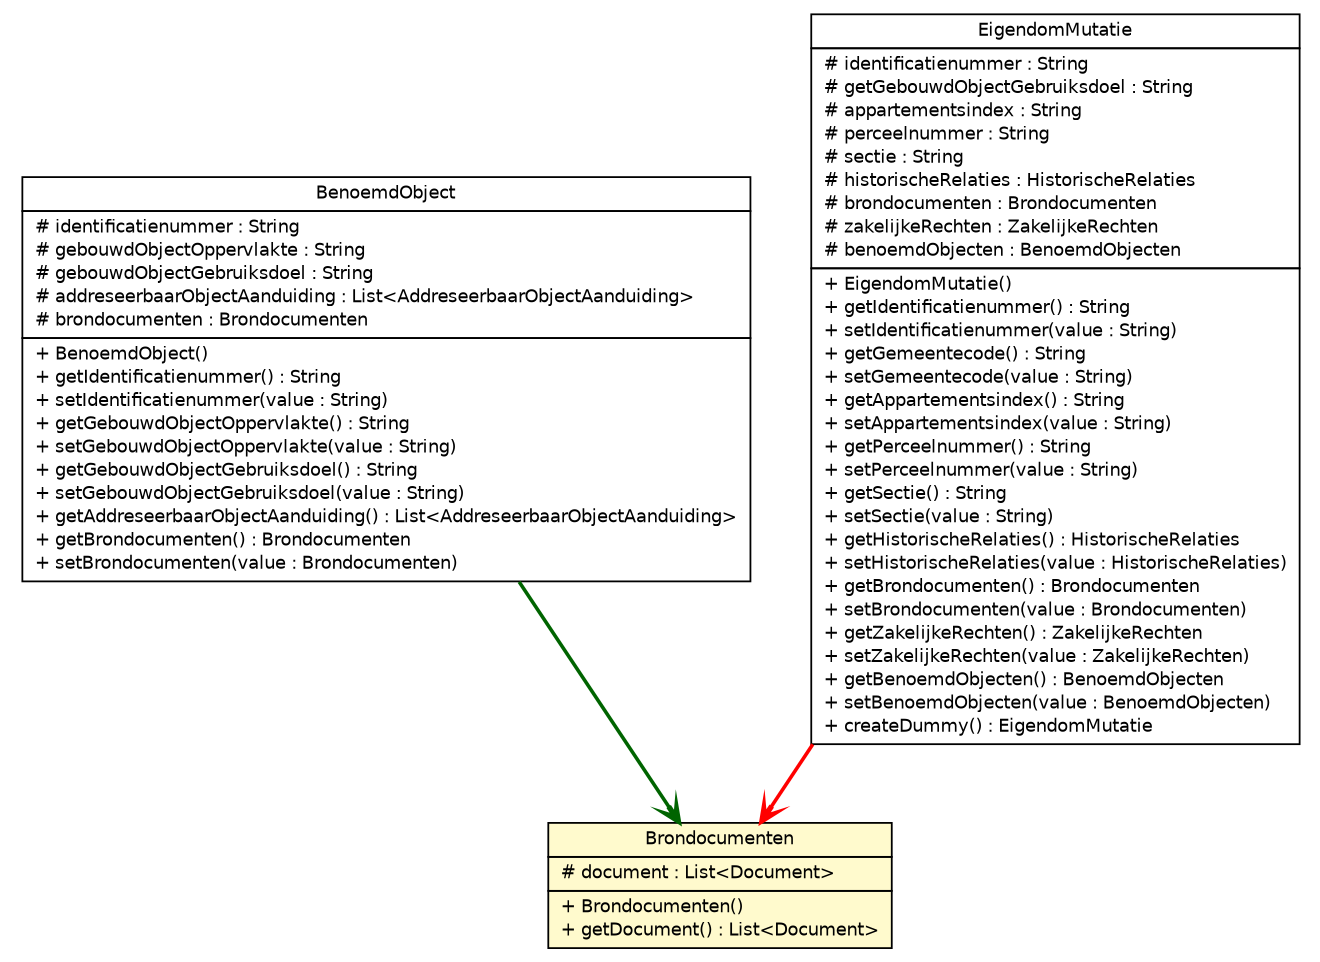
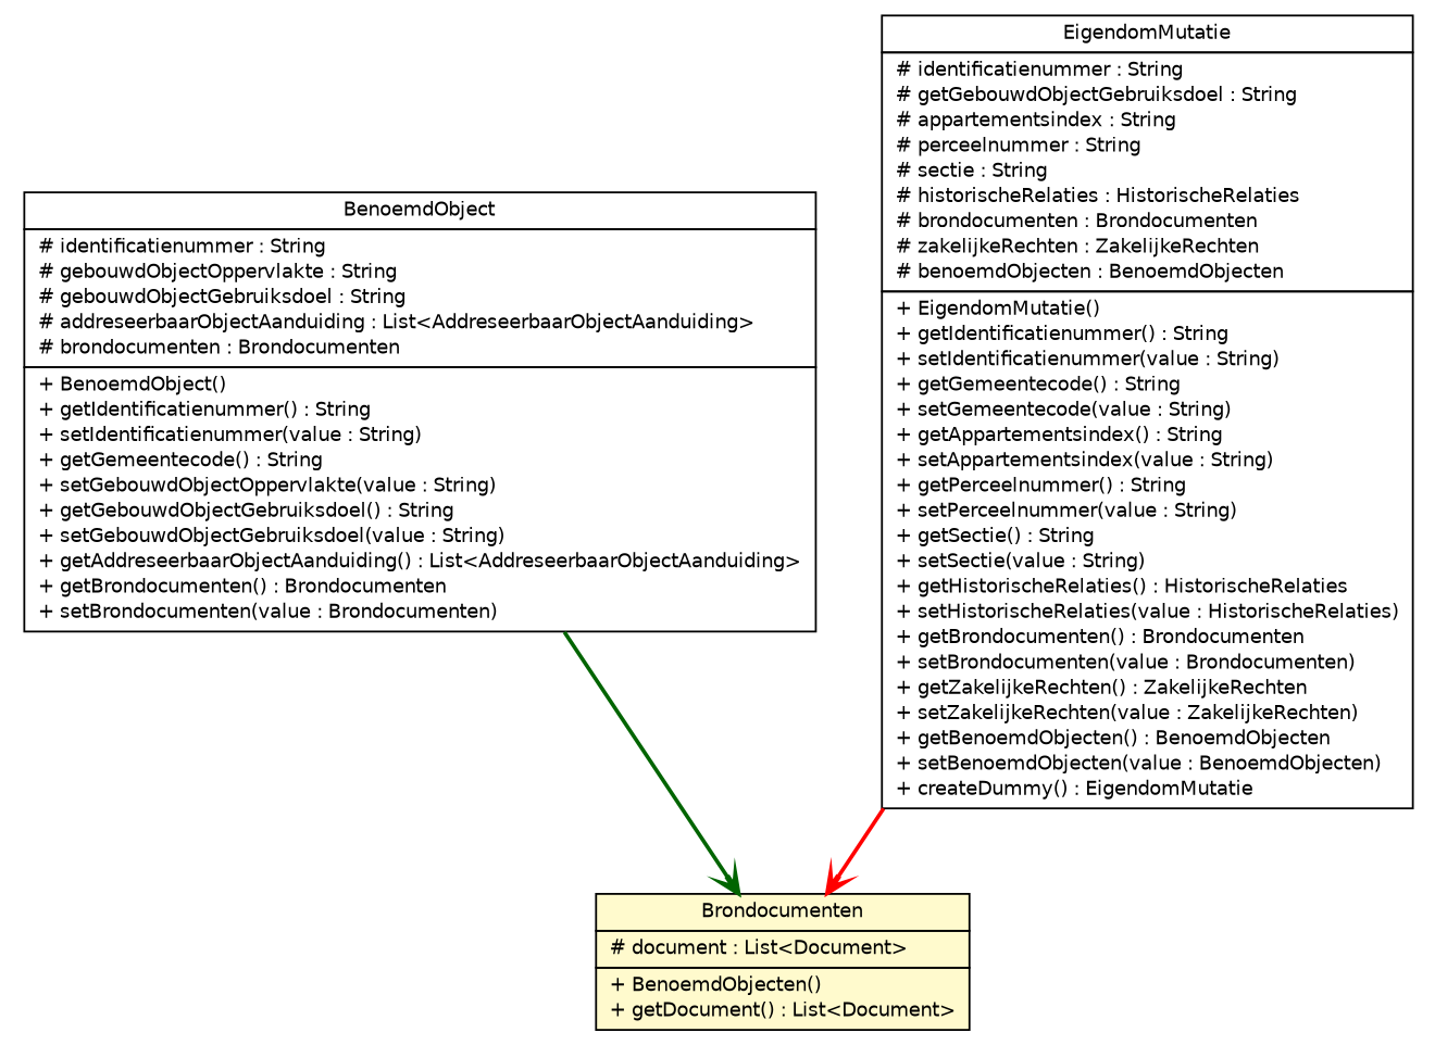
  digraph {
    nodesep=0.25
    ranksep=0.5
    node [fontcolor=black fontname=Helvetica fontsize=10.0 shape=plaintext]
    edge [arrowhead=open fontcolor=black fontname=Helvetica fontsize=10.0 headport=p labelfontname=Helvetica labelfontsize=10 style=bold tailport=p]
-   n1 [label=<<table title="nl.b3p.brmo.soap.eigendom.Brondocumenten" border="0" cellborder="1" cellspacing="0" cellpadding="2" port="p" bgcolor="lemonChiffon" href="./Brondocumenten.html"> 		<tr><td><table border="0" cellspacing="0" cellpadding="1"> <tr><td align="center" balign="center"> Brondocumenten </td></tr> 		</table></td></tr> 		<tr><td><table border="0" cellspacing="0" cellpadding="1"> <tr><td align="left" balign="left"> # document : List&lt;Document&gt; </td></tr> 		</table></td></tr> 		<tr><td><table border="0" cellspacing="0" cellpadding="1"> <tr><td align="left" balign="left"> + Brondocumenten() </td></tr> <tr><td align="left" balign="left"> + getDocument() : List&lt;Document&gt; </td></tr> 		</table></td></tr> 		</table>>]
-   n2 [label=<<table title="nl.b3p.brmo.soap.eigendom.BenoemdObject" border="0" cellborder="1" cellspacing="0" cellpadding="2" port="p" href="./BenoemdObject.html"> 		<tr><td><table border="0" cellspacing="0" cellpadding="1"> <tr><td align="center" balign="center"> BenoemdObject </td></tr> 		</table></td></tr> 		<tr><td><table border="0" cellspacing="0" cellpadding="1"> <tr><td align="left" balign="left"> # identificatienummer : String </td></tr> <tr><td align="left" balign="left"> # gebouwdObjectOppervlakte : String </td></tr> <tr><td align="left" balign="left"> # gebouwdObjectGebruiksdoel : String </td></tr> <tr><td align="left" balign="left"> # addreseerbaarObjectAanduiding : List&lt;AddreseerbaarObjectAanduiding&gt; </td></tr> <tr><td align="left" balign="left"> # brondocumenten : Brondocumenten </td></tr> 		</table></td></tr> 		<tr><td><table border="0" cellspacing="0" cellpadding="1"> <tr><td align="left" balign="left"> + BenoemdObject() </td></tr> <tr><td align="left" balign="left"> + getIdentificatienummer() : String </td></tr> <tr><td align="left" balign="left"> + setIdentificatienummer(value : String) </td></tr> <tr><td align="left" balign="left"> + getGebouwdObjectOppervlakte() : String </td></tr> <tr><td align="left" balign="left"> + setGebouwdObjectOppervlakte(value : String) </td></tr> <tr><td align="left" balign="left"> + getGebouwdObjectGebruiksdoel() : String </td></tr> <tr><td align="left" balign="left"> + setGebouwdObjectGebruiksdoel(value : String) </td></tr> <tr><td align="left" balign="left"> + getAddreseerbaarObjectAanduiding() : List&lt;AddreseerbaarObjectAanduiding&gt; </td></tr> <tr><td align="left" balign="left"> + getBrondocumenten() : Brondocumenten </td></tr> <tr><td align="left" balign="left"> + setBrondocumenten(value : Brondocumenten) </td></tr> 		</table></td></tr> 		</table>>]
+   n1 [label=<<table title="nl.b3p.brmo.soap.eigendom.Brondocumenten" border="0" cellborder="1" cellspacing="0" cellpadding="2" port="p" bgcolor="lemonChiffon" href="./Brondocumenten.html"> 		<tr><td><table border="0" cellspacing="0" cellpadding="1"> <tr><td align="center" balign="center"> Brondocumenten </td></tr> 		</table></td></tr> 		<tr><td><table border="0" cellspacing="0" cellpadding="1"> <tr><td align="left" balign="left"> # document : List&lt;Document&gt; </td></tr> 		</table></td></tr> 		<tr><td><table border="0" cellspacing="0" cellpadding="1"> <tr><td align="left" balign="left"> + BenoemdObjecten() </td></tr> <tr><td align="left" balign="left"> + getDocument() : List&lt;Document&gt; </td></tr> 		</table></td></tr> 		</table>>]
+   n2 [label=<<table title="nl.b3p.brmo.soap.eigendom.BenoemdObject" border="0" cellborder="1" cellspacing="0" cellpadding="2" port="p" href="./BenoemdObject.html"> 		<tr><td><table border="0" cellspacing="0" cellpadding="1"> <tr><td align="center" balign="center"> BenoemdObject </td></tr> 		</table></td></tr> 		<tr><td><table border="0" cellspacing="0" cellpadding="1"> <tr><td align="left" balign="left"> # identificatienummer : String </td></tr> <tr><td align="left" balign="left"> # gebouwdObjectOppervlakte : String </td></tr> <tr><td align="left" balign="left"> # gebouwdObjectGebruiksdoel : String </td></tr> <tr><td align="left" balign="left"> # addreseerbaarObjectAanduiding : List&lt;AddreseerbaarObjectAanduiding&gt; </td></tr> <tr><td align="left" balign="left"> # brondocumenten : Brondocumenten </td></tr> 		</table></td></tr> 		<tr><td><table border="0" cellspacing="0" cellpadding="1"> <tr><td align="left" balign="left"> + BenoemdObject() </td></tr> <tr><td align="left" balign="left"> + getIdentificatienummer() : String </td></tr> <tr><td align="left" balign="left"> + setIdentificatienummer(value : String) </td></tr> <tr><td align="left" balign="left"> + getGemeentecode() : String </td></tr> <tr><td align="left" balign="left"> + setGebouwdObjectOppervlakte(value : String) </td></tr> <tr><td align="left" balign="left"> + getGebouwdObjectGebruiksdoel() : String </td></tr> <tr><td align="left" balign="left"> + setGebouwdObjectGebruiksdoel(value : String) </td></tr> <tr><td align="left" balign="left"> + getAddreseerbaarObjectAanduiding() : List&lt;AddreseerbaarObjectAanduiding&gt; </td></tr> <tr><td align="left" balign="left"> + getBrondocumenten() : Brondocumenten </td></tr> <tr><td align="left" balign="left"> + setBrondocumenten(value : Brondocumenten) </td></tr> 		</table></td></tr> 		</table>>]
    n3 [label=<<table title="nl.b3p.brmo.soap.eigendom.EigendomMutatie" border="0" cellborder="1" cellspacing="0" cellpadding="2" port="p" href="./EigendomMutatie.html"> 		<tr><td><table border="0" cellspacing="0" cellpadding="1"> <tr><td align="center" balign="center"> EigendomMutatie </td></tr> 		</table></td></tr> 		<tr><td><table border="0" cellspacing="0" cellpadding="1"> <tr><td align="left" balign="left"> # identificatienummer : String </td></tr> <tr><td align="left" balign="left"> # getGebouwdObjectGebruiksdoel : String </td></tr> <tr><td align="left" balign="left"> # appartementsindex : String </td></tr> <tr><td align="left" balign="left"> # perceelnummer : String </td></tr> <tr><td align="left" balign="left"> # sectie : String </td></tr> <tr><td align="left" balign="left"> # historischeRelaties : HistorischeRelaties </td></tr> <tr><td align="left" balign="left"> # brondocumenten : Brondocumenten </td></tr> <tr><td align="left" balign="left"> # zakelijkeRechten : ZakelijkeRechten </td></tr> <tr><td align="left" balign="left"> # benoemdObjecten : BenoemdObjecten </td></tr> 		</table></td></tr> 		<tr><td><table border="0" cellspacing="0" cellpadding="1"> <tr><td align="left" balign="left"> + EigendomMutatie() </td></tr> <tr><td align="left" balign="left"> + getIdentificatienummer() : String </td></tr> <tr><td align="left" balign="left"> + setIdentificatienummer(value : String) </td></tr> <tr><td align="left" balign="left"> + getGemeentecode() : String </td></tr> <tr><td align="left" balign="left"> + setGemeentecode(value : String) </td></tr> <tr><td align="left" balign="left"> + getAppartementsindex() : String </td></tr> <tr><td align="left" balign="left"> + setAppartementsindex(value : String) </td></tr> <tr><td align="left" balign="left"> + getPerceelnummer() : String </td></tr> <tr><td align="left" balign="left"> + setPerceelnummer(value : String) </td></tr> <tr><td align="left" balign="left"> + getSectie() : String </td></tr> <tr><td align="left" balign="left"> + setSectie(value : String) </td></tr> <tr><td align="left" balign="left"> + getHistorischeRelaties() : HistorischeRelaties </td></tr> <tr><td align="left" balign="left"> + setHistorischeRelaties(value : HistorischeRelaties) </td></tr> <tr><td align="left" balign="left"> + getBrondocumenten() : Brondocumenten </td></tr> <tr><td align="left" balign="left"> + setBrondocumenten(value : Brondocumenten) </td></tr> <tr><td align="left" balign="left"> + getZakelijkeRechten() : ZakelijkeRechten </td></tr> <tr><td align="left" balign="left"> + setZakelijkeRechten(value : ZakelijkeRechten) </td></tr> <tr><td align="left" balign="left"> + getBenoemdObjecten() : BenoemdObjecten </td></tr> <tr><td align="left" balign="left"> + setBenoemdObjecten(value : BenoemdObjecten) </td></tr> <tr><td align="left" balign="left"> + createDummy() : EigendomMutatie </td></tr> 		</table></td></tr> 		</table>>]
    n2 -> n1 [color=darkgreen]
    n3 -> n1 [color=red]
  }
